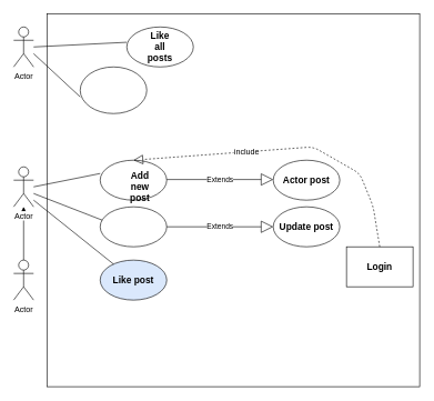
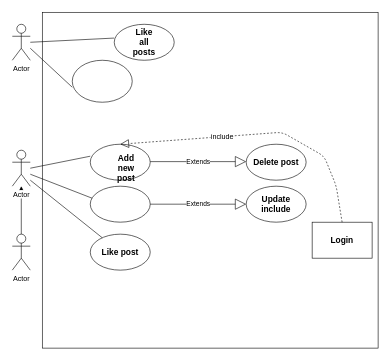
  <mxCell id="0" />
  <mxCell id="1" parent="0" />
  <mxCell id="2" value="" style="whiteSpace=wrap;html=1;aspect=fixed;" parent="1" vertex="1"><mxGeometry x="70" width="560" height="560" as="geometry" y="20" /></mxCell>
  <mxCell id="3" value="" style="edgeStyle=orthogonalEdgeStyle;rounded=0;orthogonalLoop=1;jettySize=auto;html=1;" parent="1" source="4" target="5" edge="1"><mxGeometry relative="1" as="geometry" /></mxCell>
  <mxCell id="4" value="Actor" style="shape=umlActor;verticalLabelPosition=bottom;labelBackgroundColor=#ffffff;verticalAlign=top;html=1;outlineConnect=0;" parent="1" vertex="1"><mxGeometry x="20" y="390" width="30" height="60" as="geometry" /></mxCell>
  <mxCell id="5" value="Actor" style="shape=umlActor;verticalLabelPosition=bottom;labelBackgroundColor=#ffffff;verticalAlign=top;html=1;outlineConnect=0;" parent="1" vertex="1"><mxGeometry x="20" y="250" width="30" height="60" as="geometry" /></mxCell>
  <mxCell id="6" value="Actor" style="shape=umlActor;verticalLabelPosition=bottom;labelBackgroundColor=#ffffff;verticalAlign=top;html=1;outlineConnect=0;" parent="1" vertex="1"><mxGeometry x="20" y="40" width="30" height="60" as="geometry" /></mxCell>
  <mxCell id="7" value="" style="ellipse;whiteSpace=wrap;html=1;" parent="1" vertex="1"><mxGeometry x="190" y="40" width="100" height="60" as="geometry" /></mxCell>
  <mxCell id="8" value="" style="endArrow=none;html=1;entryX=0;entryY=0.383;entryDx=0;entryDy=0;entryPerimeter=0;" parent="1" target="7" edge="1"><mxGeometry width="50" height="50" relative="1" as="geometry"><mxPoint x="50" y="70" as="sourcePoint" /><mxPoint x="190" y="90" as="targetPoint" /></mxGeometry></mxCell>
  <mxCell id="9" value="&lt;font style=&quot;font-size: 14px&quot;&gt;&lt;b&gt;Like all posts&lt;/b&gt;&lt;/font&gt;" style="text;html=1;strokeColor=none;fillColor=none;align=center;verticalAlign=middle;whiteSpace=wrap;rounded=0;" parent="1" vertex="1"><mxGeometry x="220" y="60" width="40" height="20" as="geometry" /></mxCell>
  <mxCell id="10" value="" style="ellipse;whiteSpace=wrap;html=1;" parent="1" vertex="1"><mxGeometry x="120" y="100" width="100" height="70" as="geometry" /></mxCell>
  <mxCell id="11" value="" style="ellipse;whiteSpace=wrap;html=1;" parent="1" vertex="1"><mxGeometry x="150" y="240" width="100" height="60" as="geometry" /></mxCell>
  <mxCell id="12" value="" style="endArrow=none;html=1;" parent="1" edge="1"><mxGeometry width="50" height="50" relative="1" as="geometry"><mxPoint x="50" y="80" as="sourcePoint" /><mxPoint x="120" y="145" as="targetPoint" /></mxGeometry></mxCell>
  <mxCell id="13" value="&lt;font style=&quot;font-size: 14px&quot;&gt;&lt;b&gt;Add new post&lt;/b&gt;&lt;/font&gt;" style="text;html=1;strokeColor=none;fillColor=none;align=center;verticalAlign=middle;whiteSpace=wrap;rounded=0;" parent="1" vertex="1"><mxGeometry x="190" y="270" width="40" height="20" as="geometry" /></mxCell>
  <mxCell id="14" style="edgeStyle=orthogonalEdgeStyle;rounded=0;orthogonalLoop=1;jettySize=auto;html=1;exitX=0.5;exitY=1;exitDx=0;exitDy=0;" parent="1" source="13" target="13" edge="1"><mxGeometry relative="1" as="geometry" /></mxCell>
  <mxCell id="15" value="" style="ellipse;whiteSpace=wrap;html=1;" parent="1" vertex="1"><mxGeometry x="150" y="310" width="100" height="60" as="geometry" /></mxCell>
  <mxCell id="16" value="" style="endArrow=none;html=1;" parent="1" edge="1"><mxGeometry width="50" height="50" relative="1" as="geometry"><mxPoint x="50" y="280" as="sourcePoint" /><mxPoint x="150" y="260" as="targetPoint" /></mxGeometry></mxCell>
  <mxCell id="17" value="" style="endArrow=none;html=1;entryX=0.03;entryY=0.333;entryDx=0;entryDy=0;entryPerimeter=0;" parent="1" target="15" edge="1"><mxGeometry width="50" height="50" relative="1" as="geometry"><mxPoint x="50" y="290" as="sourcePoint" /><mxPoint x="160" y="270" as="targetPoint" /></mxGeometry></mxCell>
  <mxCell id="18" value="Extends" style="endArrow=block;endSize=16;endFill=0;html=1;" parent="1" edge="1"><mxGeometry width="160" relative="1" as="geometry"><mxPoint x="250" y="269" as="sourcePoint" /><mxPoint x="410" y="269" as="targetPoint" /></mxGeometry></mxCell>
  <mxCell id="19" value="Extends" style="endArrow=block;endSize=16;endFill=0;html=1;" parent="1" edge="1"><mxGeometry width="160" relative="1" as="geometry"><mxPoint x="250" y="340" as="sourcePoint" /><mxPoint x="410" y="340" as="targetPoint" /></mxGeometry></mxCell>
- <mxCell id="20" value="&lt;font style=&quot;font-size: 14px&quot;&gt;&lt;b&gt;Actor post&lt;/b&gt;&lt;/font&gt;" style="ellipse;whiteSpace=wrap;html=1;" parent="1" vertex="1"><mxGeometry x="410" y="240" width="100" height="60" as="geometry" /></mxCell>
- <mxCell id="21" value="&lt;font style=&quot;font-size: 14px&quot;&gt;&lt;b&gt;Update post&lt;/b&gt;&lt;/font&gt;" style="ellipse;whiteSpace=wrap;html=1;" parent="1" vertex="1"><mxGeometry x="410" y="310" width="100" height="60" as="geometry" /></mxCell>
- <mxCell id="22" value="&lt;font style=&quot;font-size: 14px&quot;&gt;&lt;b&gt;Like post&lt;/b&gt;&lt;/font&gt;" style="ellipse;whiteSpace=wrap;html=1;fillColor=#dae8fc;" parent="1" vertex="1"><mxGeometry x="150" y="390" width="100" height="60" as="geometry" /></mxCell>
+ <mxCell id="20" value="&lt;font style=&quot;font-size: 14px&quot;&gt;&lt;b&gt;Delete post&lt;/b&gt;&lt;/font&gt;" style="ellipse;whiteSpace=wrap;html=1;" parent="1" vertex="1"><mxGeometry x="410" y="240" width="100" height="60" as="geometry" /></mxCell>
+ <mxCell id="21" value="&lt;font style=&quot;font-size: 14px&quot;&gt;&lt;b&gt;Update include&lt;/b&gt;&lt;/font&gt;" style="ellipse;whiteSpace=wrap;html=1;" parent="1" vertex="1"><mxGeometry x="410" y="310" width="100" height="60" as="geometry" /></mxCell>
+ <mxCell id="22" value="&lt;font style=&quot;font-size: 14px&quot;&gt;&lt;b&gt;Like post&lt;/b&gt;&lt;/font&gt;" style="ellipse;whiteSpace=wrap;html=1;" parent="1" vertex="1"><mxGeometry x="150" y="390" width="100" height="60" as="geometry" /></mxCell>
  <mxCell id="23" value="" style="endArrow=none;html=1;" parent="1" target="22" edge="1"><mxGeometry width="50" height="50" relative="1" as="geometry"><mxPoint x="50" y="300" as="sourcePoint" /><mxPoint x="70" y="305" as="targetPoint" /></mxGeometry></mxCell>
  <mxCell id="24" value="&lt;font style=&quot;font-size: 14px&quot;&gt;&lt;b&gt;Login&lt;/b&gt;&lt;/font&gt;" style="whiteSpace=wrap;html=1;rounded=0;" parent="1" vertex="1"><mxGeometry x="520" y="370" width="100" height="60" as="geometry" /></mxCell>
  <mxCell id="25" value="" style="endArrow=block;dashed=1;endFill=0;endSize=12;html=1;exitX=0.5;exitY=0;exitDx=0;exitDy=0;entryX=0.5;entryY=0;entryDx=0;entryDy=0;" parent="1" source="24" target="11" edge="1"><mxGeometry width="160" relative="1" as="geometry"><mxPoint x="470" y="309" as="sourcePoint" /><mxPoint x="580" y="250" as="targetPoint" /><Array as="points"><mxPoint x="560" y="309" /><mxPoint x="540" y="260" /><mxPoint x="470" y="220" /></Array></mxGeometry></mxCell>
  <mxCell id="26" value="include" style="text;html=1;resizable=0;points=[];align=center;verticalAlign=middle;labelBackgroundColor=#ffffff;" parent="25" vertex="1" connectable="0"><mxGeometry x="0.268" relative="1" as="geometry"><mxPoint as="offset" /></mxGeometry></mxCell>
